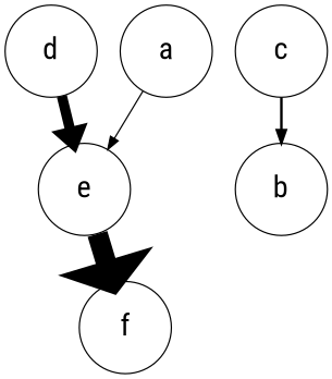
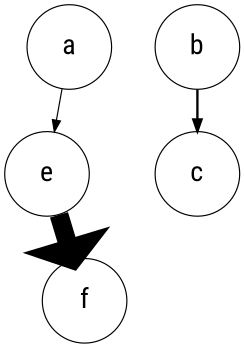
  digraph {
    fontname="Roboto Condensed"
    node [fixedsize=true fontname="Roboto Condensed" fontsize=24 shape=circle]
    edge [fontname="Roboto Condensed"]
    a [height=1.0 width=1.0]
    e [height=1.0 width=1.0]
    b [height=1.0 width=1.0]
    c [height=1.0 width=1.0]
-   d [height=1.0 width=1.0]
    f [height=1.0 width=1.0]
    a -> e
    e -> f [penwidth=16]
-   c -> b [penwidth=2]
-   d -> e [penwidth=8]
+   b -> c [penwidth=2]
    f -> a [style=invis]
  }
